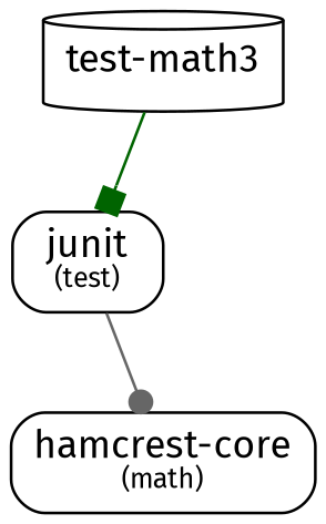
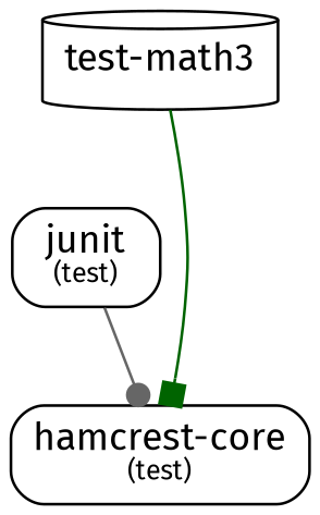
  digraph {
    fontname="Fira Sans"
    node [fontname="Fira Sans" fontsize=14 shape=box style=rounded]
    edge [fontname="Fira Sans" fontsize=10]
    n1 [label=<junit<font point-size="10"><br/>(test)</font>>]
-   n2 [label=<hamcrest-core<font point-size="10"><br/>(math)</font>>]
+   n2 [label=<hamcrest-core<font point-size="10"><br/>(test)</font>>]
    n3 [label="test-math3" shape=cylinder]
    n1 -> n2 [arrowhead=dot color=gray40]
-   n3 -> n1 [arrowhead=box color=darkgreen]
+   n3 -> n2 [arrowhead=box color=darkgreen]
  }
